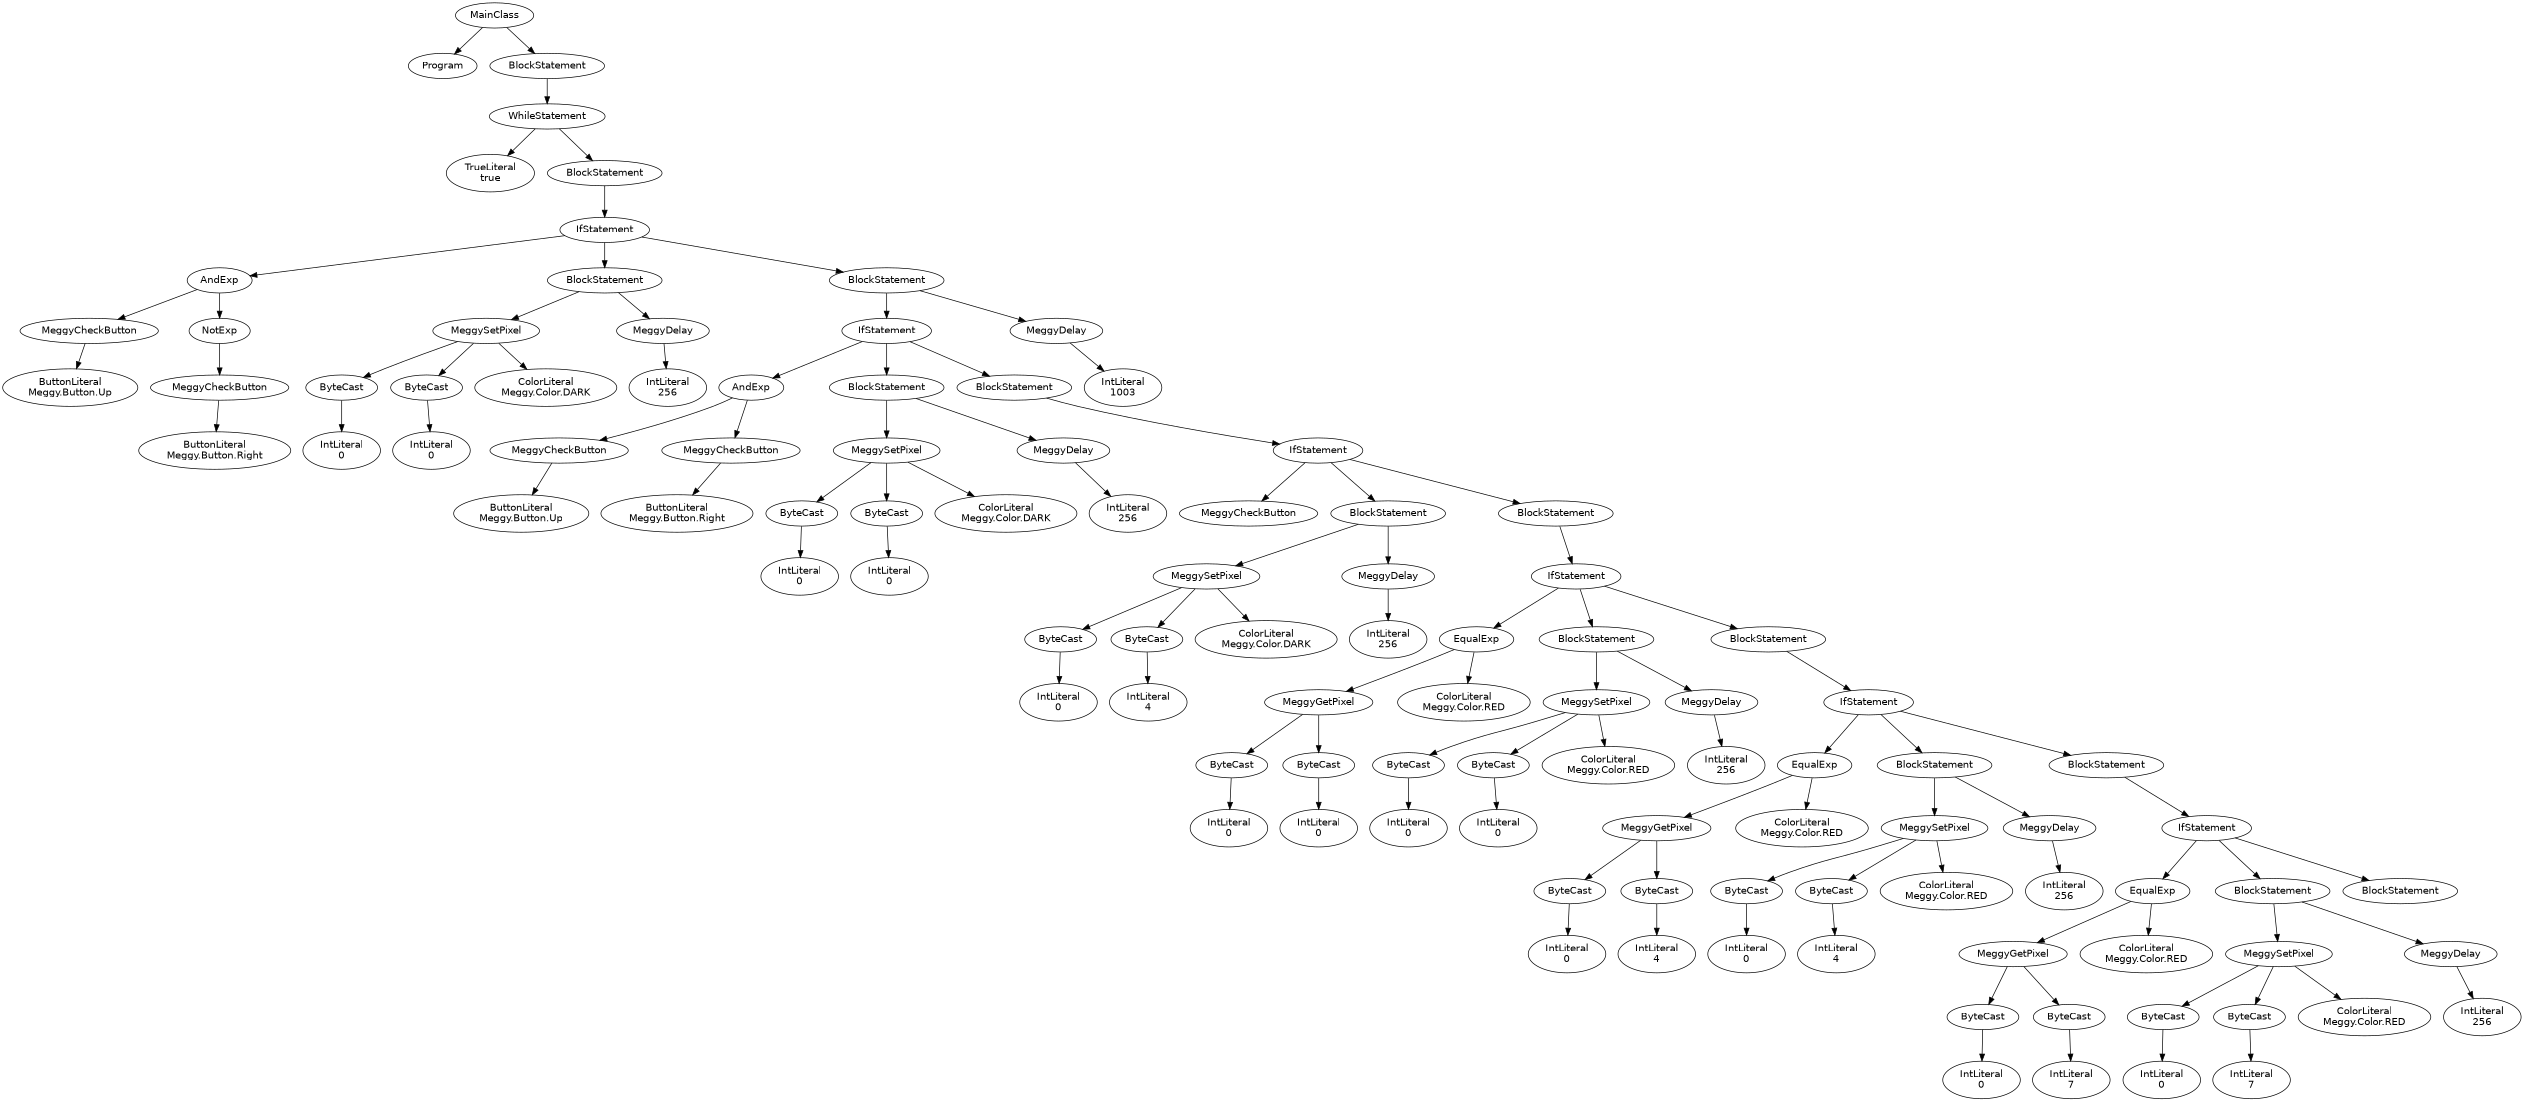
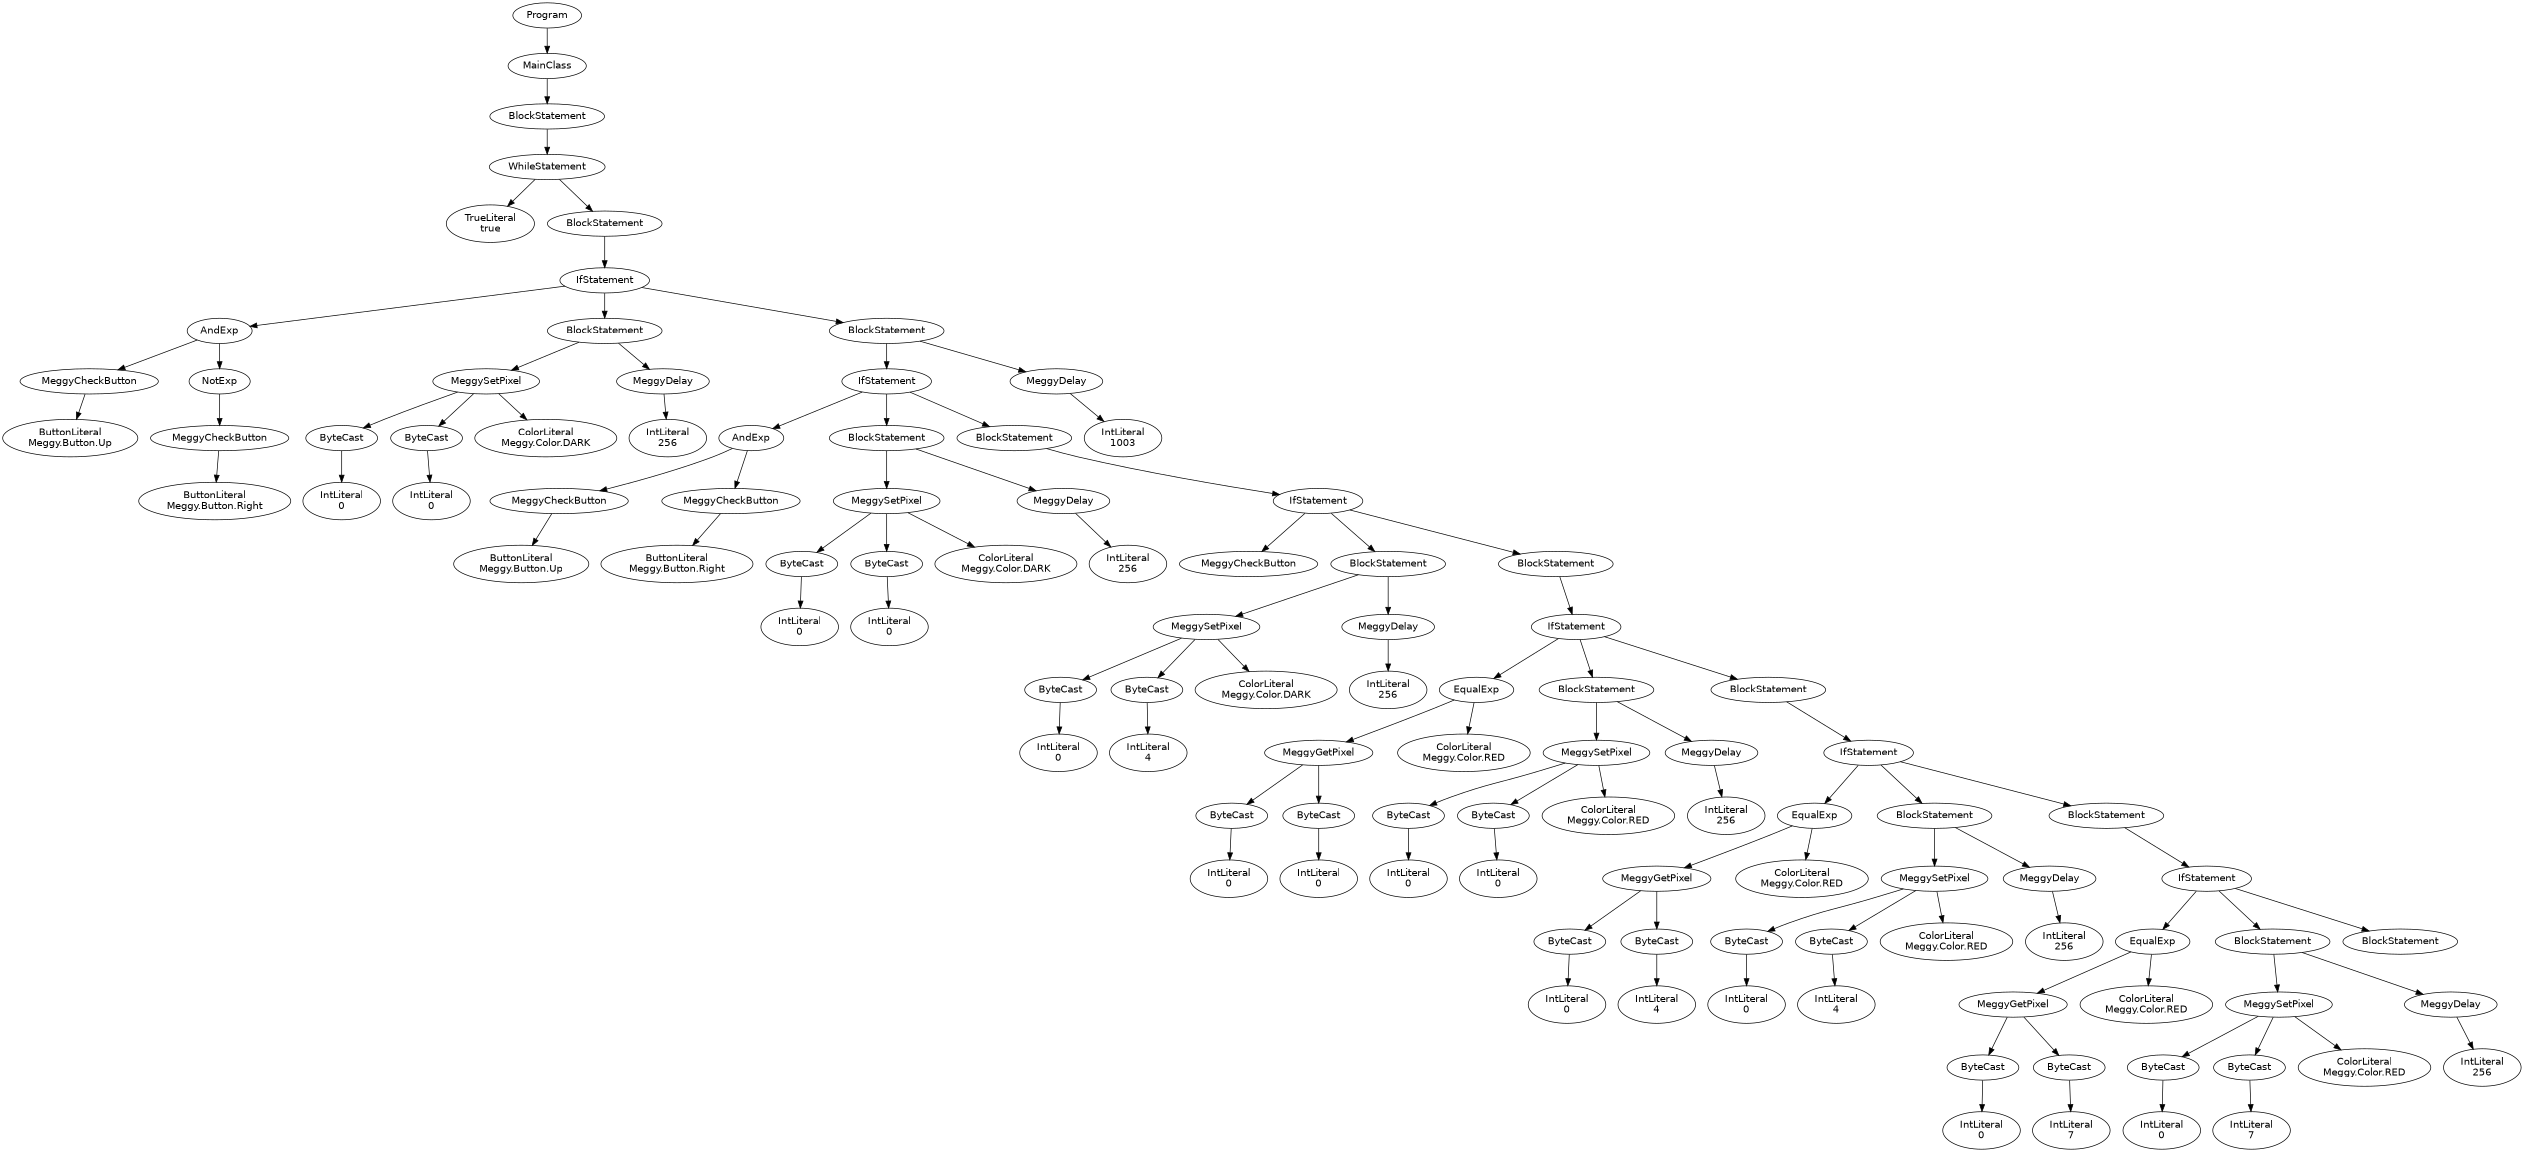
  digraph {
    fontname="DejaVu Sans"
    node [fontname="DejaVu Sans"]
    edge [fontname="DejaVu Sans"]
    n1 [label=Program]
    n2 [label=MainClass]
    n3 [label=BlockStatement]
    n4 [label=WhileStatement]
    n5 [label="TrueLiteral\ntrue"]
    n6 [label=BlockStatement]
    n7 [label=IfStatement]
    n8 [label=AndExp]
    n9 [label=BlockStatement]
    n10 [label=BlockStatement]
    n11 [label=MeggyCheckButton]
    n12 [label=NotExp]
    n13 [label=MeggySetPixel]
    n14 [label=MeggyDelay]
    n15 [label=IfStatement]
    n16 [label=MeggyDelay]
    n17 [label="ButtonLiteral\nMeggy.Button.Up"]
    n18 [label=MeggyCheckButton]
    n19 [label="ButtonLiteral\nMeggy.Button.Right"]
    n20 [label=ByteCast]
    n21 [label=ByteCast]
    n22 [label="ColorLiteral\nMeggy.Color.DARK"]
    n23 [label="IntLiteral\n256"]
    n24 [label="IntLiteral\n0"]
    n25 [label="IntLiteral\n0"]
    n26 [label=AndExp]
    n27 [label=BlockStatement]
    n28 [label=BlockStatement]
    n29 [label="IntLiteral\n1003"]
    n30 [label=MeggyCheckButton]
    n31 [label=MeggyCheckButton]
    n32 [label=MeggySetPixel]
    n33 [label=MeggyDelay]
    n34 [label=IfStatement]
    n35 [label="ButtonLiteral\nMeggy.Button.Up"]
    n36 [label="ButtonLiteral\nMeggy.Button.Right"]
    n37 [label=ByteCast]
    n38 [label=ByteCast]
    n39 [label="ColorLiteral\nMeggy.Color.DARK"]
    n40 [label="IntLiteral\n256"]
    n41 [label="IntLiteral\n0"]
    n42 [label="IntLiteral\n0"]
    n43 [label=MeggyCheckButton]
    n44 [label=BlockStatement]
    n45 [label=BlockStatement]
    n46 [label=MeggySetPixel]
    n47 [label=MeggyDelay]
    n48 [label=IfStatement]
    n49 [label=ByteCast]
    n50 [label=ByteCast]
    n51 [label="ColorLiteral\nMeggy.Color.DARK"]
    n52 [label="IntLiteral\n256"]
    n53 [label="IntLiteral\n0"]
    n54 [label="IntLiteral\n4"]
    n55 [label=EqualExp]
    n56 [label=BlockStatement]
    n57 [label=BlockStatement]
    n58 [label=MeggyGetPixel]
    n59 [label="ColorLiteral\nMeggy.Color.RED"]
    n60 [label=MeggySetPixel]
    n61 [label=MeggyDelay]
    n62 [label=IfStatement]
    n63 [label=ByteCast]
    n64 [label=ByteCast]
    n65 [label="IntLiteral\n0"]
    n66 [label="IntLiteral\n0"]
    n67 [label=ByteCast]
    n68 [label=ByteCast]
    n69 [label="ColorLiteral\nMeggy.Color.RED"]
    n70 [label="IntLiteral\n256"]
    n71 [label="IntLiteral\n0"]
    n72 [label="IntLiteral\n0"]
    n73 [label=EqualExp]
    n74 [label=BlockStatement]
    n75 [label=BlockStatement]
    n76 [label=MeggyGetPixel]
    n77 [label="ColorLiteral\nMeggy.Color.RED"]
    n78 [label=MeggySetPixel]
    n79 [label=MeggyDelay]
    n80 [label=IfStatement]
    n81 [label=ByteCast]
    n82 [label=ByteCast]
    n83 [label="IntLiteral\n0"]
    n84 [label="IntLiteral\n4"]
    n85 [label=ByteCast]
    n86 [label=ByteCast]
    n87 [label="ColorLiteral\nMeggy.Color.RED"]
    n88 [label="IntLiteral\n256"]
    n89 [label="IntLiteral\n0"]
    n90 [label="IntLiteral\n4"]
    n91 [label=EqualExp]
    n92 [label=BlockStatement]
    n93 [label=BlockStatement]
    n94 [label=MeggyGetPixel]
    n95 [label="ColorLiteral\nMeggy.Color.RED"]
    n96 [label=MeggySetPixel]
    n97 [label=MeggyDelay]
    n98 [label=ByteCast]
    n99 [label=ByteCast]
    n100 [label="IntLiteral\n0"]
    n101 [label="IntLiteral\n7"]
    n102 [label=ByteCast]
    n103 [label=ByteCast]
    n104 [label="ColorLiteral\nMeggy.Color.RED"]
    n105 [label="IntLiteral\n256"]
    n106 [label="IntLiteral\n0"]
    n107 [label="IntLiteral\n7"]
-   n2 -> n1
+   n1 -> n2
    n2 -> n3
    n3 -> n4
    n4 -> n5
    n4 -> n6
    n6 -> n7
    n7 -> n8
    n7 -> n9
    n7 -> n10
    n8 -> n11
    n8 -> n12
    n9 -> n13
    n9 -> n14
    n10 -> n15
    n10 -> n16
    n11 -> n17
    n12 -> n18
    n13 -> n20
    n13 -> n21
    n13 -> n22
    n14 -> n23
    n15 -> n26
    n15 -> n27
    n15 -> n28
    n16 -> n29
    n18 -> n19
    n20 -> n24
    n21 -> n25
    n26 -> n30
    n26 -> n31
    n27 -> n32
    n27 -> n33
    n28 -> n34
    n30 -> n35
    n31 -> n36
    n32 -> n37
    n32 -> n38
    n32 -> n39
    n33 -> n40
    n34 -> n43
    n34 -> n44
    n34 -> n45
    n37 -> n41
    n38 -> n42
    n44 -> n46
    n44 -> n47
    n45 -> n48
    n46 -> n49
    n46 -> n50
    n46 -> n51
    n47 -> n52
    n48 -> n55
    n48 -> n56
    n48 -> n57
    n49 -> n53
    n50 -> n54
    n55 -> n58
    n55 -> n59
    n56 -> n60
    n56 -> n61
    n57 -> n62
    n58 -> n63
    n58 -> n64
    n60 -> n67
    n60 -> n68
    n60 -> n69
    n61 -> n70
    n62 -> n73
    n62 -> n74
    n62 -> n75
    n63 -> n65
    n64 -> n66
    n67 -> n71
    n68 -> n72
    n73 -> n76
    n73 -> n77
    n74 -> n78
    n74 -> n79
    n75 -> n80
    n76 -> n81
    n76 -> n82
    n78 -> n85
    n78 -> n86
    n78 -> n87
    n79 -> n88
    n80 -> n91
    n80 -> n92
    n80 -> n93
    n81 -> n83
    n82 -> n84
    n85 -> n89
    n86 -> n90
    n91 -> n94
    n91 -> n95
    n92 -> n96
    n92 -> n97
    n94 -> n98
    n94 -> n99
    n96 -> n102
    n96 -> n103
    n96 -> n104
    n97 -> n105
    n98 -> n100
    n99 -> n101
    n102 -> n106
    n103 -> n107
  }
